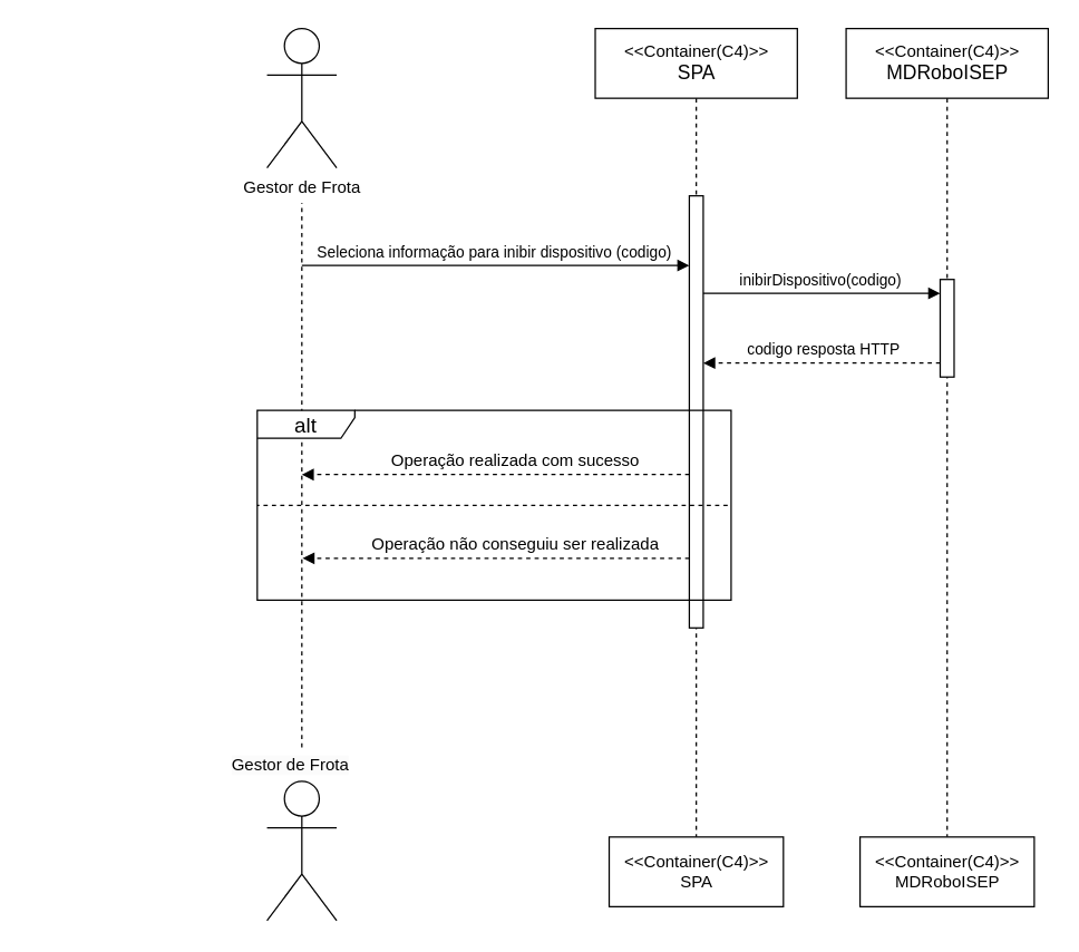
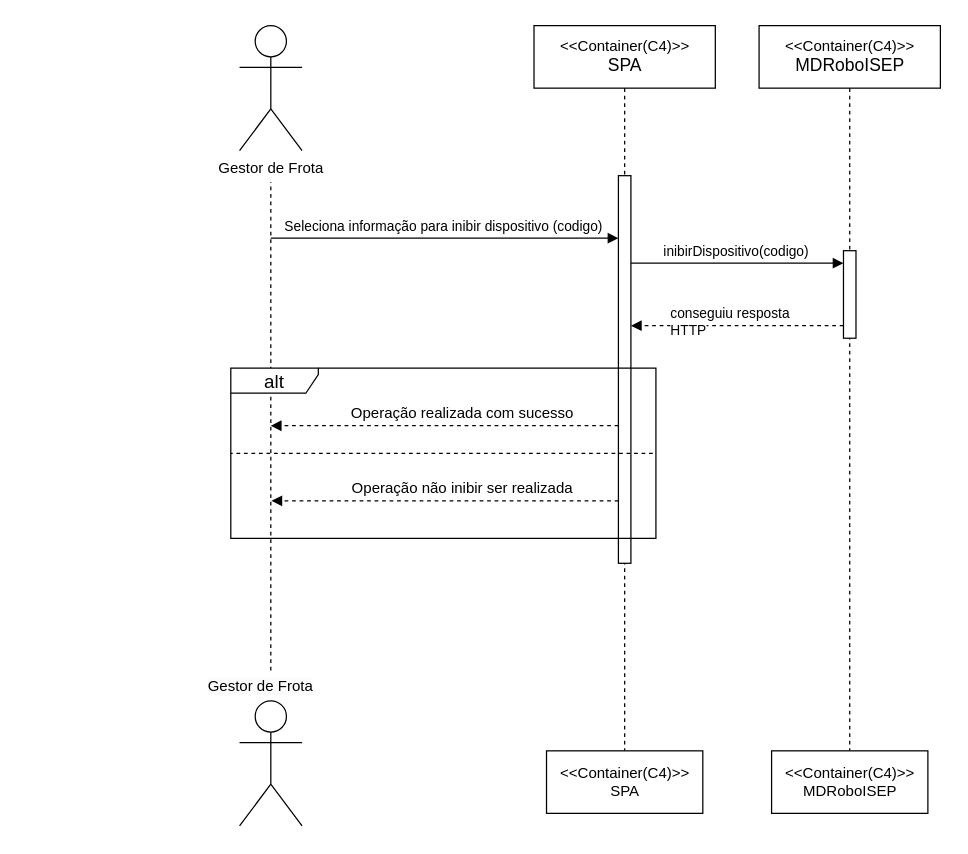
  <mxCell id="0" />
  <mxCell id="1" parent="0" />
  <mxCell id="2" value="&amp;lt;&amp;lt;Container(C4)&amp;gt;&amp;gt;&lt;br style=&quot;border-color: var(--border-color);&quot;&gt;&lt;font style=&quot;font-size: 14px;&quot;&gt;SPA&lt;/font&gt;" style="shape=umlLifeline;perimeter=lifelinePerimeter;whiteSpace=wrap;html=1;container=1;dropTarget=0;collapsible=0;recursiveResize=0;outlineConnect=0;portConstraint=eastwest;newEdgeStyle={&quot;curved&quot;:0,&quot;rounded&quot;:0};size=50;" vertex="1" parent="1"><mxGeometry x="426.5" y="20" width="145" height="580" as="geometry" /></mxCell>
  <mxCell id="3" value="&amp;lt;&amp;lt;Container(C4)&amp;gt;&amp;gt;&lt;br style=&quot;border-color: var(--border-color);&quot;&gt;SPA" style="shape=umlLifeline;perimeter=lifelinePerimeter;whiteSpace=wrap;html=1;container=1;dropTarget=0;collapsible=0;recursiveResize=0;outlineConnect=0;portConstraint=eastwest;newEdgeStyle={&quot;curved&quot;:0,&quot;rounded&quot;:0};size=60;" vertex="1" parent="1"><mxGeometry x="436.5" y="600" width="125" height="50" as="geometry" /></mxCell>
  <mxCell id="4" value="Gestor de Frota" style="shape=umlActor;verticalLabelPosition=bottom;verticalAlign=top;html=1;outlineConnect=0;" vertex="1" parent="1"><mxGeometry x="191" y="20" width="50" height="100" as="geometry" /></mxCell>
  <mxCell id="5" value="" style="line;strokeWidth=1;dashed=1;labelPosition=center;verticalLabelPosition=bottom;align=left;verticalAlign=top;spacingLeft=20;spacingTop=15;html=1;whiteSpace=wrap;rotation=-90;" vertex="1" parent="1"><mxGeometry x="20.63" y="335.38" width="390.75" height="10" as="geometry" /></mxCell>
  <mxCell id="6" value="Actor" style="shape=umlActor;verticalLabelPosition=bottom;verticalAlign=top;html=1;outlineConnect=0;textOpacity=0;" vertex="1" parent="1"><mxGeometry x="191" y="560" width="50" height="100" as="geometry" /></mxCell>
  <mxCell id="7" value="Seleciona informação para inibir dispositivo (codigo)" style="html=1;verticalAlign=bottom;endArrow=block;curved=0;rounded=0;" edge="1" parent="1" target="8"><mxGeometry x="-0.007" width="80" relative="1" as="geometry"><mxPoint x="216" y="190" as="sourcePoint" /><mxPoint x="296" y="190" as="targetPoint" /><mxPoint as="offset" /></mxGeometry></mxCell>
  <mxCell id="8" value="" style="html=1;points=[[0,0,0,0,5],[0,1,0,0,-5],[1,0,0,0,5],[1,1,0,0,-5]];perimeter=orthogonalPerimeter;outlineConnect=0;targetShapes=umlLifeline;portConstraint=eastwest;newEdgeStyle={&quot;curved&quot;:0,&quot;rounded&quot;:0};" vertex="1" parent="1"><mxGeometry x="494" y="140" width="10" height="310" as="geometry" /></mxCell>
  <mxCell id="9" value="&lt;span style=&quot;color: rgb(0, 0, 0); font-family: Helvetica; font-size: 12px; font-style: normal; font-variant-ligatures: normal; font-variant-caps: normal; font-weight: 400; letter-spacing: normal; orphans: 2; text-align: center; text-indent: 0px; text-transform: none; widows: 2; word-spacing: 0px; -webkit-text-stroke-width: 0px; background-color: rgb(251, 251, 251); text-decoration-thickness: initial; text-decoration-style: initial; text-decoration-color: initial; float: none; display: inline !important;&quot;&gt;Gestor de Frota&lt;/span&gt;" style="text;whiteSpace=wrap;html=1;" vertex="1" parent="1"><mxGeometry x="164" y="535" width="130" height="40" as="geometry" /></mxCell>
  <mxCell id="10" value="&amp;lt;&amp;lt;Container(C4)&amp;gt;&amp;gt;&lt;br style=&quot;border-color: var(--border-color);&quot;&gt;&lt;font style=&quot;font-size: 14px;&quot;&gt;MDRoboISEP&lt;/font&gt;" style="shape=umlLifeline;perimeter=lifelinePerimeter;whiteSpace=wrap;html=1;container=1;dropTarget=0;collapsible=0;recursiveResize=0;outlineConnect=0;portConstraint=eastwest;newEdgeStyle={&quot;curved&quot;:0,&quot;rounded&quot;:0};size=50;" vertex="1" parent="1"><mxGeometry x="606.5" y="20" width="145" height="580" as="geometry" /></mxCell>
  <mxCell id="11" value="&amp;lt;&amp;lt;Container(C4)&amp;gt;&amp;gt;&lt;br style=&quot;border-color: var(--border-color);&quot;&gt;MDRoboISEP" style="shape=umlLifeline;perimeter=lifelinePerimeter;whiteSpace=wrap;html=1;container=1;dropTarget=0;collapsible=0;recursiveResize=0;outlineConnect=0;portConstraint=eastwest;newEdgeStyle={&quot;curved&quot;:0,&quot;rounded&quot;:0};size=60;" vertex="1" parent="1"><mxGeometry x="616.5" y="600" width="125" height="50" as="geometry" /></mxCell>
  <mxCell id="12" value="" style="html=1;points=[[0,0,0,0,5],[0,1,0,0,-5],[1,0,0,0,5],[1,1,0,0,-5]];perimeter=orthogonalPerimeter;outlineConnect=0;targetShapes=umlLifeline;portConstraint=eastwest;newEdgeStyle={&quot;curved&quot;:0,&quot;rounded&quot;:0};" vertex="1" parent="1"><mxGeometry x="674" y="200" width="10" height="70" as="geometry" /></mxCell>
  <mxCell id="13" value="inibirDispositivo(codigo)" style="html=1;verticalAlign=bottom;endArrow=block;curved=0;rounded=0;" edge="1" parent="1" target="12"><mxGeometry x="-0.012" width="80" relative="1" as="geometry"><mxPoint x="504" y="210" as="sourcePoint" /><mxPoint x="782" y="210" as="targetPoint" /><mxPoint as="offset" /></mxGeometry></mxCell>
  <mxCell id="14" value="" style="html=1;verticalAlign=bottom;labelBackgroundColor=none;endArrow=block;endFill=1;dashed=1;rounded=0;" edge="1" parent="1"><mxGeometry width="160" relative="1" as="geometry"><mxPoint x="674" y="260" as="sourcePoint" /><mxPoint x="504" y="260" as="targetPoint" /></mxGeometry></mxCell>
- <mxCell id="15" value="&lt;span style=&quot;color: rgb(0, 0, 0); font-family: Helvetica; font-size: 11px; font-style: normal; font-variant-ligatures: normal; font-variant-caps: normal; font-weight: 400; letter-spacing: normal; orphans: 2; text-align: center; text-indent: 0px; text-transform: none; widows: 2; word-spacing: 0px; -webkit-text-stroke-width: 0px; background-color: rgb(255, 255, 255); text-decoration-thickness: initial; text-decoration-style: initial; text-decoration-color: initial; float: none; display: inline !important;&quot;&gt;codigo resposta HTTP&lt;/span&gt;" style="text;whiteSpace=wrap;html=1;" vertex="1" parent="1"><mxGeometry x="534" y="235.75" width="120" height="40" as="geometry" /></mxCell>
+ <mxCell id="15" value="&lt;span style=&quot;color: rgb(0, 0, 0); font-family: Helvetica; font-size: 11px; font-style: normal; font-variant-ligatures: normal; font-variant-caps: normal; font-weight: 400; letter-spacing: normal; orphans: 2; text-align: center; text-indent: 0px; text-transform: none; widows: 2; word-spacing: 0px; -webkit-text-stroke-width: 0px; background-color: rgb(255, 255, 255); text-decoration-thickness: initial; text-decoration-style: initial; text-decoration-color: initial; float: none; display: inline !important;&quot;&gt;conseguiu resposta HTTP&lt;/span&gt;" style="text;whiteSpace=wrap;html=1;" vertex="1" parent="1"><mxGeometry x="534" y="235.75" width="120" height="40" as="geometry" /></mxCell>
  <mxCell id="16" value="&lt;font style=&quot;font-size: 15px;&quot;&gt;alt&lt;/font&gt;" style="shape=umlFrame;whiteSpace=wrap;html=1;pointerEvents=0;recursiveResize=0;container=1;collapsible=0;width=70;align=center;height=20;" vertex="1" parent="1"><mxGeometry x="184" y="294" width="340" height="136" as="geometry" /></mxCell>
  <mxCell id="17" value="" style="html=1;verticalAlign=bottom;labelBackgroundColor=none;endArrow=block;endFill=1;dashed=1;rounded=0;" edge="1" parent="16" source="8"><mxGeometry width="160" relative="1" as="geometry"><mxPoint x="308" y="106" as="sourcePoint" /><mxPoint x="32.5" y="106" as="targetPoint" /></mxGeometry></mxCell>
- <mxCell id="18" value="Operação não conseguiu ser realizada" style="text;html=1;align=center;verticalAlign=middle;resizable=0;points=[];autosize=1;strokeColor=none;fillColor=none;" vertex="1" parent="16"><mxGeometry x="70" y="81" width="230" height="30" as="geometry" /></mxCell>
+ <mxCell id="18" value="Operação não inibir ser realizada" style="text;html=1;align=center;verticalAlign=middle;resizable=0;points=[];autosize=1;strokeColor=none;fillColor=none;" vertex="1" parent="16"><mxGeometry x="70" y="81" width="230" height="30" as="geometry" /></mxCell>
  <mxCell id="19" value="Operação realizada com sucesso" style="text;html=1;align=center;verticalAlign=middle;resizable=0;points=[];autosize=1;strokeColor=none;fillColor=none;" vertex="1" parent="16"><mxGeometry x="85" y="21" width="200" height="30" as="geometry" /></mxCell>
  <mxCell id="20" value="" style="html=1;verticalAlign=bottom;labelBackgroundColor=none;endArrow=block;endFill=1;dashed=1;rounded=0;" edge="1" parent="16" source="8"><mxGeometry width="160" relative="1" as="geometry"><mxPoint x="310" y="45.58" as="sourcePoint" /><mxPoint x="32" y="46" as="targetPoint" /></mxGeometry></mxCell>
  <mxCell id="21" value="" style="line;strokeWidth=1;dashed=1;labelPosition=center;verticalLabelPosition=bottom;align=left;verticalAlign=top;spacingLeft=20;spacingTop=15;html=1;whiteSpace=wrap;rotation=-180;" vertex="1" parent="16"><mxGeometry y="63" width="337.5" height="10" as="geometry" /></mxCell>
